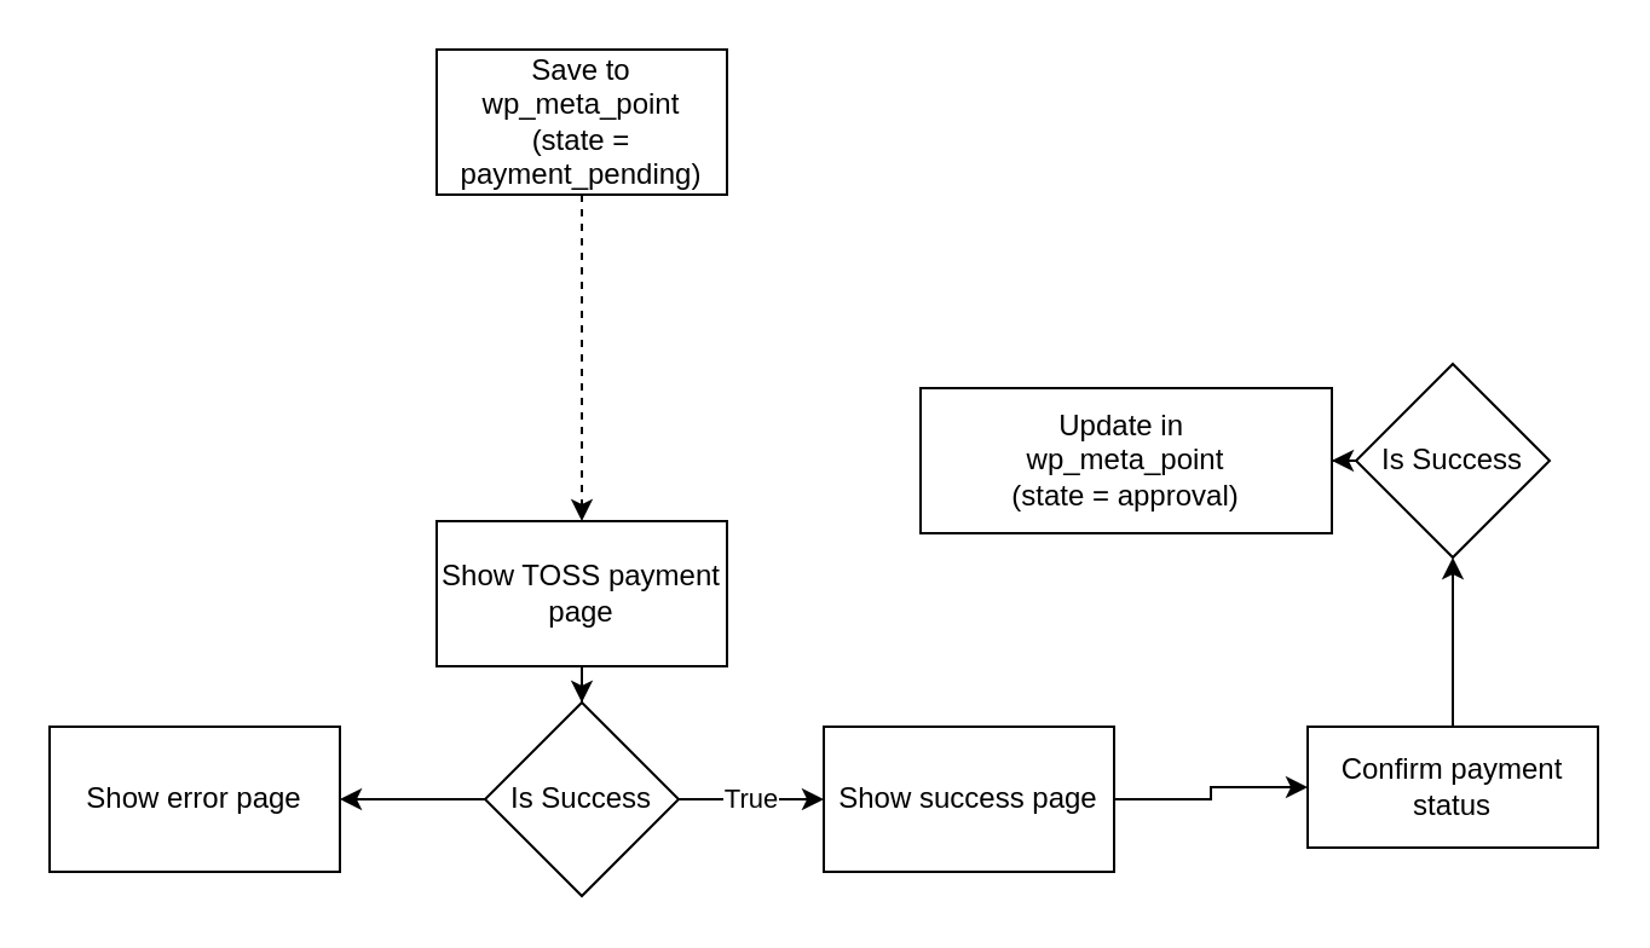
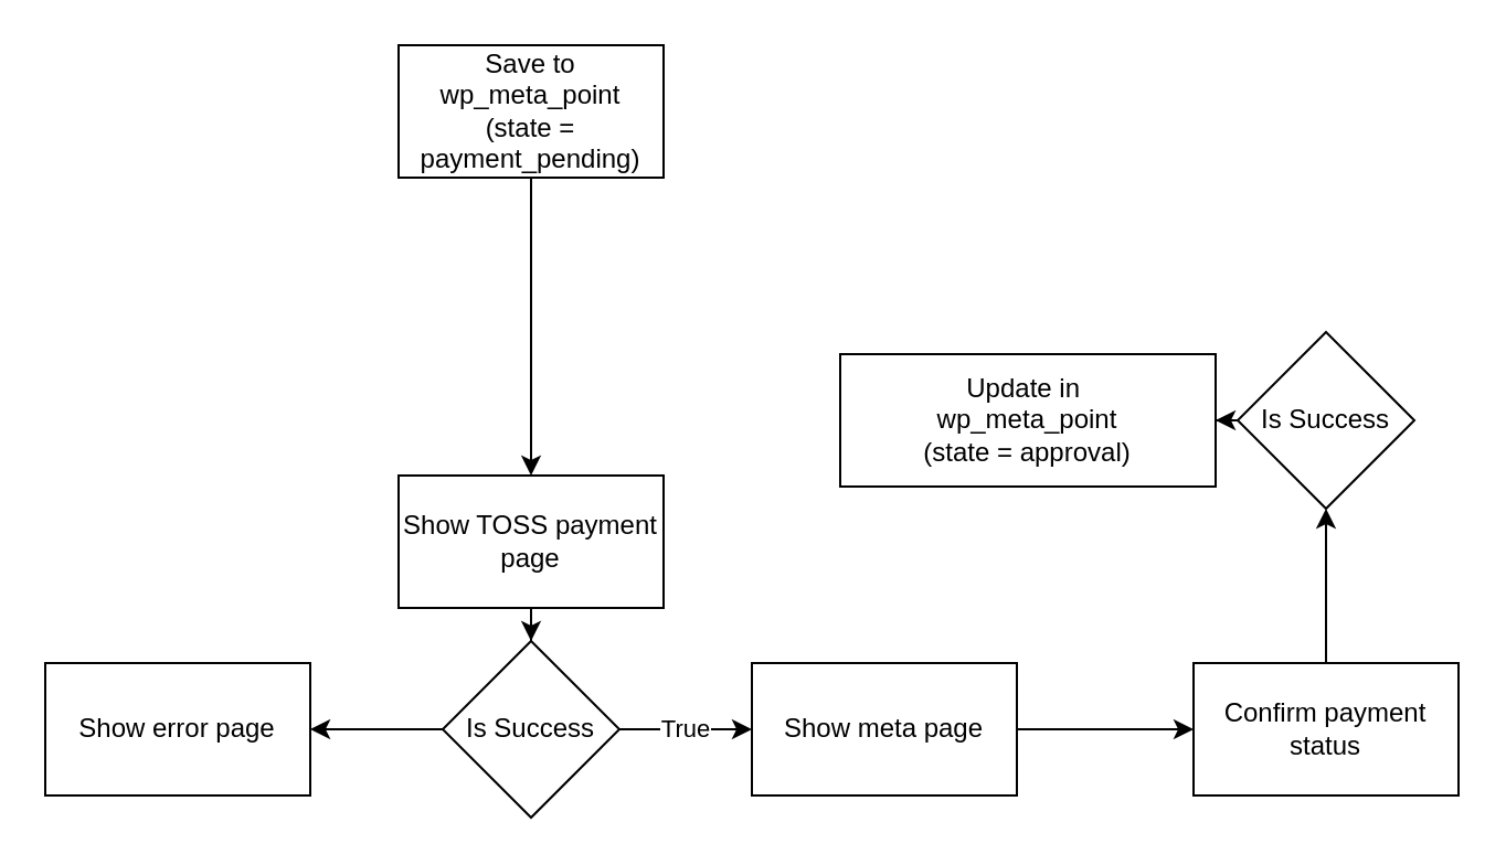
  <mxCell id="0" />
  <mxCell id="1" parent="0" />
- <mxCell id="2" value="" style="edgeStyle=orthogonalEdgeStyle;rounded=0;orthogonalLoop=1;jettySize=auto;html=1;dashed=1;" edge="1" parent="1" source="3" target="5"><mxGeometry relative="1" as="geometry" /></mxCell>
+ <mxCell id="2" value="" style="edgeStyle=orthogonalEdgeStyle;rounded=0;orthogonalLoop=1;jettySize=auto;html=1;" edge="1" parent="1" source="3" target="5"><mxGeometry relative="1" as="geometry" /></mxCell>
  <mxCell id="3" value="Save to wp_meta_point&lt;div&gt;(state = payment_pending)&lt;/div&gt;" style="whiteSpace=wrap;html=1;rounded=0;" vertex="1" parent="1"><mxGeometry x="180" y="20" width="120" height="60" as="geometry" /></mxCell>
  <mxCell id="4" value="" style="edgeStyle=orthogonalEdgeStyle;rounded=0;orthogonalLoop=1;jettySize=auto;html=1;" edge="1" parent="1" source="5" target="8"><mxGeometry relative="1" as="geometry" /></mxCell>
  <mxCell id="5" value="Show TOSS payment page" style="whiteSpace=wrap;html=1;rounded=0;" vertex="1" parent="1"><mxGeometry x="180" y="215" width="120" height="60" as="geometry" /></mxCell>
  <mxCell id="6" value="True" style="edgeStyle=orthogonalEdgeStyle;rounded=0;orthogonalLoop=1;jettySize=auto;html=1;" edge="1" parent="1" source="8" target="10"><mxGeometry relative="1" as="geometry" /></mxCell>
  <mxCell id="7" value="" style="edgeStyle=orthogonalEdgeStyle;rounded=0;orthogonalLoop=1;jettySize=auto;html=1;" edge="1" parent="1" source="8" target="11"><mxGeometry relative="1" as="geometry" /></mxCell>
  <mxCell id="8" value="Is Success" style="rhombus;whiteSpace=wrap;html=1;rounded=0;" vertex="1" parent="1"><mxGeometry x="200" y="290" width="80" height="80" as="geometry" /></mxCell>
  <mxCell id="9" value="" style="edgeStyle=orthogonalEdgeStyle;rounded=0;orthogonalLoop=1;jettySize=auto;html=1;" edge="1" parent="1" source="10" target="13"><mxGeometry relative="1" as="geometry" /></mxCell>
- <mxCell id="10" value="Show success page" style="whiteSpace=wrap;html=1;rounded=0;" vertex="1" parent="1"><mxGeometry x="340" y="300" width="120" height="60" as="geometry" /></mxCell>
+ <mxCell id="10" value="Show meta page" style="whiteSpace=wrap;html=1;rounded=0;" vertex="1" parent="1"><mxGeometry x="340" y="300" width="120" height="60" as="geometry" /></mxCell>
  <mxCell id="11" value="Show error page" style="whiteSpace=wrap;html=1;rounded=0;" vertex="1" parent="1"><mxGeometry x="20" y="300" width="120" height="60" as="geometry" /></mxCell>
  <mxCell id="12" value="" style="edgeStyle=orthogonalEdgeStyle;rounded=0;orthogonalLoop=1;jettySize=auto;html=1;" edge="1" parent="1" source="13" target="15"><mxGeometry relative="1" as="geometry" /></mxCell>
- <mxCell id="13" value="Confirm payment status" style="whiteSpace=wrap;html=1;rounded=0;" vertex="1" parent="1"><mxGeometry x="540" y="300" width="120" height="50" as="geometry" /></mxCell>
+ <mxCell id="13" value="Confirm payment status" style="whiteSpace=wrap;html=1;rounded=0;" vertex="1" parent="1"><mxGeometry x="540" y="300" width="120" height="60" as="geometry" /></mxCell>
  <mxCell id="14" value="" style="edgeStyle=orthogonalEdgeStyle;rounded=0;orthogonalLoop=1;jettySize=auto;html=1;" edge="1" parent="1" source="15" target="16"><mxGeometry relative="1" as="geometry" /></mxCell>
  <mxCell id="15" value="Is Success" style="rhombus;whiteSpace=wrap;html=1;rounded=0;" vertex="1" parent="1"><mxGeometry x="560" y="150" width="80" height="80" as="geometry" /></mxCell>
  <mxCell id="16" value="Update in&amp;nbsp;&lt;div&gt;wp_meta_point&lt;/div&gt;&lt;div&gt;(state = approval)&lt;/div&gt;" style="whiteSpace=wrap;html=1;rounded=0;" vertex="1" parent="1"><mxGeometry x="380" y="160" width="170" height="60" as="geometry" /></mxCell>
